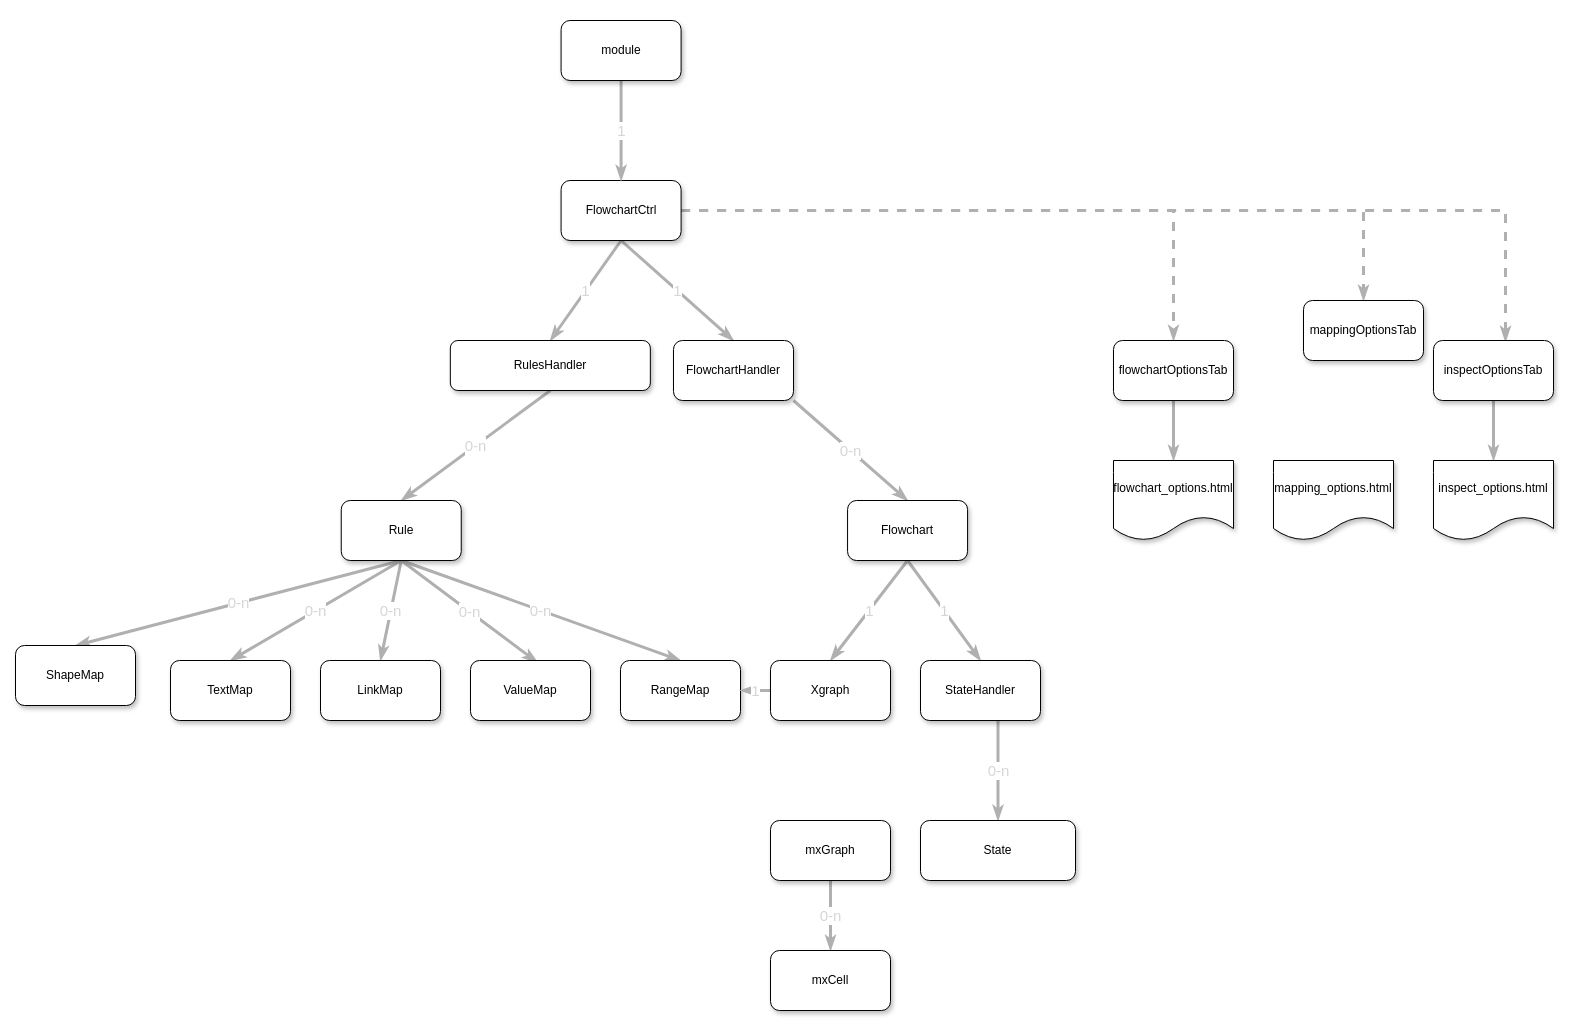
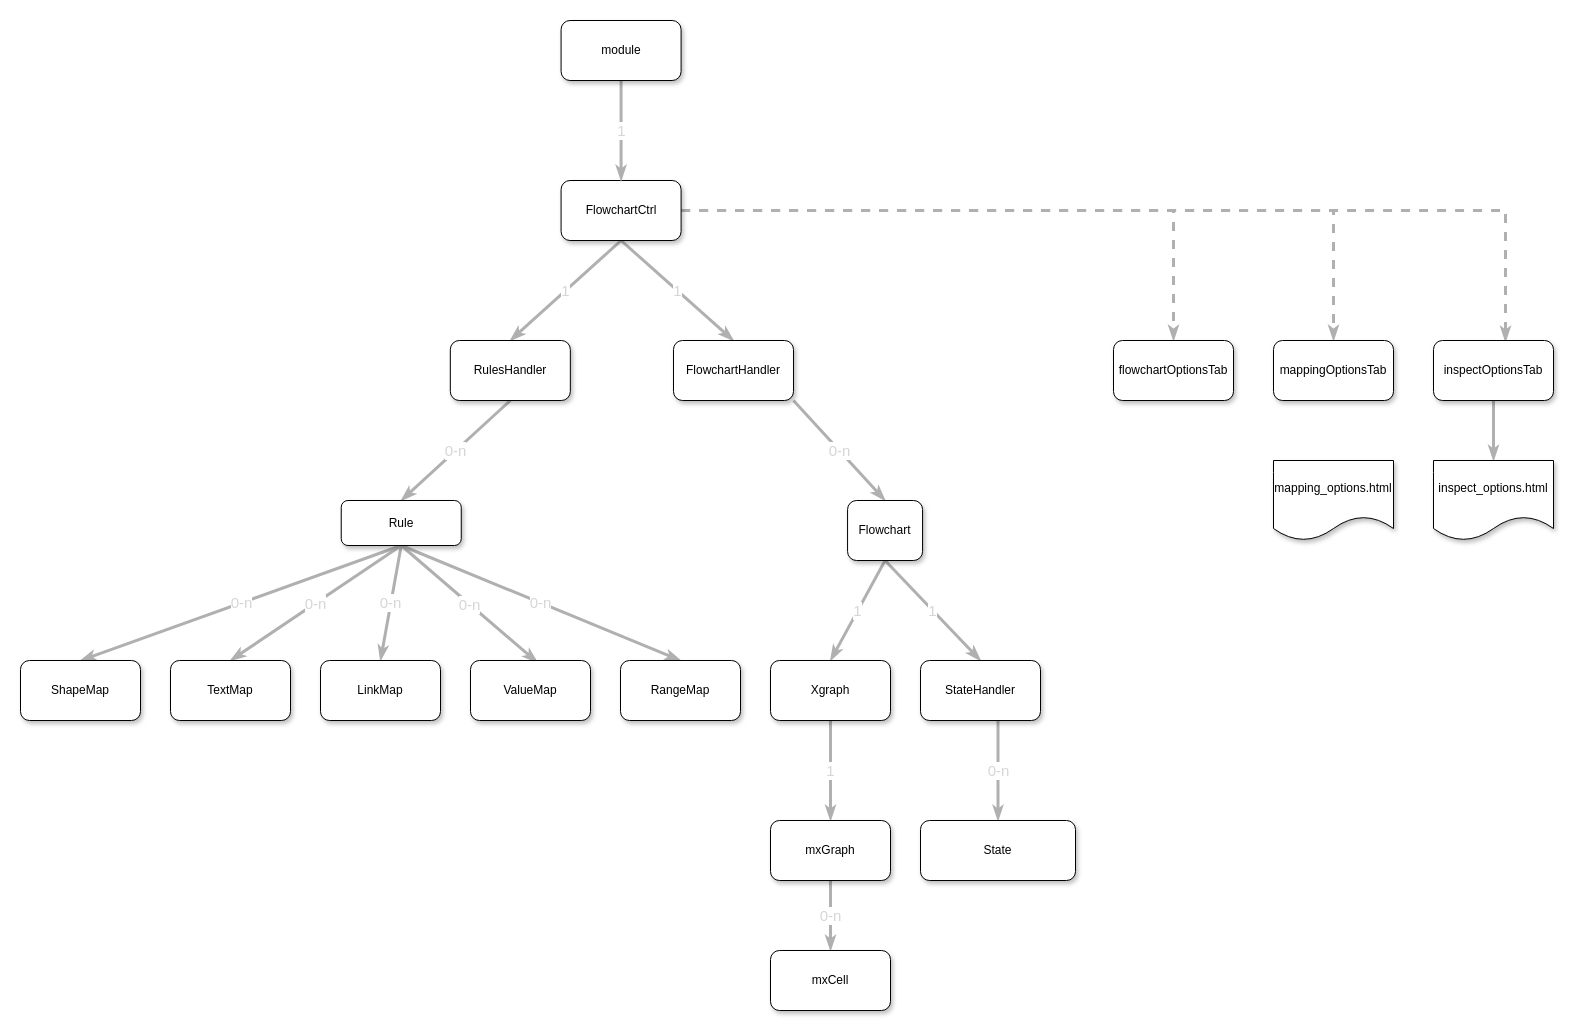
  <mxCell id="0" />
  <mxCell id="1" parent="0" />
  <mxCell id="2" value="1" style="rounded=0;orthogonalLoop=1;jettySize=auto;html=1;exitX=0.5;exitY=1;exitDx=0;exitDy=0;endArrow=classicThin;endFill=1;orthogonal=1;entryX=0.5;entryY=0;entryDx=0;entryDy=0;labelBorderColor=none;labelBackgroundColor=#ffffff;strokeColor=#B0B0B0;strokeWidth=3;fontColor=#D6D6D6;fontSize=15;" parent="1" source="7" target="11" edge="1"><mxGeometry relative="1" as="geometry" /></mxCell>
  <mxCell id="3" value="1" style="rounded=0;orthogonalLoop=1;jettySize=auto;html=1;entryX=0.5;entryY=0;entryDx=0;entryDy=0;exitX=0.5;exitY=1;exitDx=0;exitDy=0;endArrow=classicThin;endFill=1;orthogonal=1;labelBorderColor=none;labelBackgroundColor=#ffffff;strokeColor=#B0B0B0;strokeWidth=3;fontColor=#D6D6D6;fontSize=15;" parent="1" source="7" target="13" edge="1"><mxGeometry relative="1" as="geometry" /></mxCell>
  <mxCell id="4" style="edgeStyle=orthogonalEdgeStyle;rounded=0;orthogonalLoop=1;jettySize=auto;html=1;endArrow=classicThin;endFill=1;dashed=1;labelBorderColor=none;labelBackgroundColor=#ffffff;strokeColor=#B0B0B0;strokeWidth=3;fontColor=#D6D6D6;fontSize=15;" parent="1" source="7" target="37" edge="1"><mxGeometry relative="1" as="geometry" /></mxCell>
  <mxCell id="5" style="edgeStyle=orthogonalEdgeStyle;rounded=0;orthogonalLoop=1;jettySize=auto;html=1;entryX=0.5;entryY=0;entryDx=0;entryDy=0;dashed=1;endArrow=classicThin;endFill=1;labelBorderColor=none;labelBackgroundColor=#ffffff;strokeColor=#B0B0B0;strokeWidth=3;fontColor=#D6D6D6;fontSize=15;" parent="1" source="7" target="38" edge="1"><mxGeometry relative="1" as="geometry" /></mxCell>
  <mxCell id="6" style="edgeStyle=orthogonalEdgeStyle;rounded=0;orthogonalLoop=1;jettySize=auto;html=1;entryX=0.6;entryY=0.017;entryDx=0;entryDy=0;entryPerimeter=0;dashed=1;endArrow=classicThin;endFill=1;labelBorderColor=none;labelBackgroundColor=#ffffff;strokeColor=#B0B0B0;strokeWidth=3;fontColor=#D6D6D6;fontSize=15;" parent="1" source="7" target="40" edge="1"><mxGeometry relative="1" as="geometry" /></mxCell>
  <mxCell id="7" value="FlowchartCtrl" style="rounded=1;whiteSpace=wrap;html=1;fillColor=#FFFFFF;strokeColor=#000000;labelBorderColor=none;shadow=1;gradientColor=none;" parent="1" vertex="1"><mxGeometry x="560.579" y="180" width="120" height="60" as="geometry" /></mxCell>
  <mxCell id="8" value="1" style="rounded=0;orthogonalLoop=1;jettySize=auto;html=1;entryX=0.5;entryY=0;entryDx=0;entryDy=0;endArrow=classicThin;endFill=1;orthogonal=1;labelBorderColor=none;labelBackgroundColor=#ffffff;strokeColor=#B0B0B0;strokeWidth=3;fontColor=#D6D6D6;fontSize=15;" parent="1" source="9" target="7" edge="1"><mxGeometry relative="1" as="geometry" /></mxCell>
  <mxCell id="9" value="module" style="rounded=1;whiteSpace=wrap;html=1;fillColor=#FFFFFF;strokeColor=#000000;labelBorderColor=none;shadow=1;gradientColor=none;" parent="1" vertex="1"><mxGeometry x="560.579" width="120" height="60" as="geometry" y="20" /></mxCell>
  <mxCell id="10" value="0-n" style="rounded=0;orthogonalLoop=1;jettySize=auto;html=1;exitX=0.5;exitY=1;exitDx=0;exitDy=0;entryX=0.5;entryY=0;entryDx=0;entryDy=0;endArrow=classicThin;endFill=1;orthogonal=1;labelBorderColor=none;labelBackgroundColor=#ffffff;strokeColor=#B0B0B0;strokeWidth=3;fontColor=#D6D6D6;fontSize=15;" parent="1" source="11" target="19" edge="1"><mxGeometry relative="1" as="geometry" /></mxCell>
- <mxCell id="11" value="RulesHandler" style="rounded=1;whiteSpace=wrap;html=1;fillColor=#FFFFFF;strokeColor=#000000;labelBorderColor=none;shadow=1;gradientColor=none;" parent="1" vertex="1"><mxGeometry x="449.829" y="340" width="200" height="50" as="geometry" /></mxCell>
+ <mxCell id="11" value="RulesHandler" style="rounded=1;whiteSpace=wrap;html=1;fillColor=#FFFFFF;strokeColor=#000000;labelBorderColor=none;shadow=1;gradientColor=none;" parent="1" vertex="1"><mxGeometry x="449.829" y="340" width="120" height="60" as="geometry" /></mxCell>
  <mxCell id="12" value="0-n" style="rounded=0;orthogonalLoop=1;jettySize=auto;html=1;entryX=0.5;entryY=0;entryDx=0;entryDy=0;endArrow=classicThin;endFill=1;orthogonal=1;labelBorderColor=none;labelBackgroundColor=#ffffff;strokeColor=#B0B0B0;strokeWidth=3;fontColor=#D6D6D6;fontSize=15;" parent="1" source="13" target="22" edge="1"><mxGeometry relative="1" as="geometry" /></mxCell>
  <mxCell id="13" value="FlowchartHandler" style="rounded=1;whiteSpace=wrap;html=1;fillColor=#FFFFFF;strokeColor=#000000;labelBorderColor=none;shadow=1;gradientColor=none;" parent="1" vertex="1"><mxGeometry x="672.992" y="340" width="120" height="60" as="geometry" /></mxCell>
  <mxCell id="14" value="0-n" style="rounded=0;orthogonalLoop=1;jettySize=auto;html=1;exitX=0.5;exitY=1;exitDx=0;exitDy=0;entryX=0.5;entryY=0;entryDx=0;entryDy=0;endArrow=classicThin;endFill=1;orthogonal=1;labelBorderColor=none;labelBackgroundColor=#ffffff;strokeColor=#B0B0B0;strokeWidth=3;fontColor=#D6D6D6;fontSize=15;" parent="1" source="19" target="23" edge="1"><mxGeometry relative="1" as="geometry" /></mxCell>
  <mxCell id="15" value="0-n" style="rounded=0;orthogonalLoop=1;jettySize=auto;html=1;entryX=0.5;entryY=0;entryDx=0;entryDy=0;endArrow=classicThin;endFill=1;exitX=0.5;exitY=1;exitDx=0;exitDy=0;orthogonal=1;labelBorderColor=none;labelBackgroundColor=#ffffff;strokeColor=#B0B0B0;strokeWidth=3;fontColor=#D6D6D6;fontSize=15;" parent="1" source="19" target="24" edge="1"><mxGeometry relative="1" as="geometry" /></mxCell>
  <mxCell id="16" value="0-n" style="rounded=0;orthogonalLoop=1;jettySize=auto;html=1;entryX=0.5;entryY=0;entryDx=0;entryDy=0;endArrow=classicThin;endFill=1;exitX=0.5;exitY=1;exitDx=0;exitDy=0;orthogonal=1;labelBorderColor=none;labelBackgroundColor=#ffffff;strokeColor=#B0B0B0;strokeWidth=3;fontColor=#D6D6D6;fontSize=15;" parent="1" source="19" target="25" edge="1"><mxGeometry relative="1" as="geometry" /></mxCell>
  <mxCell id="17" value="0-n" style="rounded=0;orthogonalLoop=1;jettySize=auto;html=1;entryX=0.558;entryY=0.033;entryDx=0;entryDy=0;entryPerimeter=0;endArrow=classicThin;endFill=1;orthogonal=1;exitX=0.5;exitY=1;exitDx=0;exitDy=0;labelBorderColor=none;labelBackgroundColor=#ffffff;strokeColor=#B0B0B0;strokeWidth=3;fontColor=#D6D6D6;fontSize=15;" parent="1" source="19" target="27" edge="1"><mxGeometry relative="1" as="geometry" /></mxCell>
  <mxCell id="18" value="0-n" style="rounded=0;orthogonalLoop=1;jettySize=auto;html=1;entryX=0.5;entryY=0;entryDx=0;entryDy=0;endArrow=classicThin;endFill=1;orthogonal=1;exitX=0.5;exitY=1;exitDx=0;exitDy=0;labelBorderColor=none;labelBackgroundColor=#ffffff;strokeColor=#B0B0B0;strokeWidth=3;fontColor=#D6D6D6;fontSize=15;" parent="1" source="19" target="26" edge="1"><mxGeometry relative="1" as="geometry" /></mxCell>
- <mxCell id="19" value="Rule" style="rounded=1;whiteSpace=wrap;html=1;fillColor=#FFFFFF;strokeColor=#000000;labelBorderColor=none;shadow=1;gradientColor=none;" parent="1" vertex="1"><mxGeometry x="340.742" y="500" width="120" height="60" as="geometry" /></mxCell>
+ <mxCell id="19" value="Rule" style="rounded=1;whiteSpace=wrap;html=1;fillColor=#FFFFFF;strokeColor=#000000;labelBorderColor=none;shadow=1;gradientColor=none;" parent="1" vertex="1"><mxGeometry x="340.742" y="500" width="120" height="45" as="geometry" /></mxCell>
  <mxCell id="20" value="1" style="rounded=0;orthogonalLoop=1;jettySize=auto;html=1;entryX=0.5;entryY=0;entryDx=0;entryDy=0;endArrow=classicThin;endFill=1;exitX=0.5;exitY=1;exitDx=0;exitDy=0;orthogonal=1;labelBorderColor=none;labelBackgroundColor=#ffffff;strokeColor=#B0B0B0;strokeWidth=3;fontColor=#D6D6D6;fontSize=15;" parent="1" source="22" target="29" edge="1"><mxGeometry relative="1" as="geometry" /></mxCell>
  <mxCell id="21" value="1" style="rounded=0;orthogonalLoop=1;jettySize=auto;html=1;endArrow=classicThin;endFill=1;entryX=0.5;entryY=0;entryDx=0;entryDy=0;exitX=0.5;exitY=1;exitDx=0;exitDy=0;orthogonal=1;labelBorderColor=none;labelBackgroundColor=#ffffff;strokeColor=#B0B0B0;strokeWidth=3;fontColor=#D6D6D6;fontSize=15;" parent="1" source="22" target="33" edge="1"><mxGeometry relative="1" as="geometry" /></mxCell>
- <mxCell id="22" value="Flowchart" style="rounded=1;whiteSpace=wrap;html=1;fillColor=#FFFFFF;strokeColor=#000000;labelBorderColor=none;shadow=1;gradientColor=none;" parent="1" vertex="1"><mxGeometry x="847.068" y="500" width="120" height="60" as="geometry" /></mxCell>
- <mxCell id="23" value="ShapeMap" style="rounded=1;whiteSpace=wrap;html=1;fillColor=#FFFFFF;strokeColor=#000000;labelBorderColor=none;shadow=1;gradientColor=none;" parent="1" vertex="1"><mxGeometry x="15" y="645" width="120" height="60" as="geometry" /></mxCell>
+ <mxCell id="22" value="Flowchart" style="rounded=1;whiteSpace=wrap;html=1;fillColor=#FFFFFF;strokeColor=#000000;labelBorderColor=none;shadow=1;gradientColor=none;" parent="1" vertex="1"><mxGeometry x="847.068" y="500" width="75" height="60" as="geometry" /></mxCell>
+ <mxCell id="23" value="ShapeMap" style="rounded=1;whiteSpace=wrap;html=1;fillColor=#FFFFFF;strokeColor=#000000;labelBorderColor=none;shadow=1;gradientColor=none;" parent="1" vertex="1"><mxGeometry x="20" y="660" width="120" height="60" as="geometry" /></mxCell>
  <mxCell id="24" value="TextMap" style="rounded=1;whiteSpace=wrap;html=1;fillColor=#FFFFFF;strokeColor=#000000;labelBorderColor=none;shadow=1;gradientColor=none;" parent="1" vertex="1"><mxGeometry x="170" y="660" width="120" height="60" as="geometry" /></mxCell>
  <mxCell id="25" value="LinkMap" style="rounded=1;whiteSpace=wrap;html=1;fillColor=#FFFFFF;strokeColor=#000000;labelBorderColor=none;shadow=1;gradientColor=none;" parent="1" vertex="1"><mxGeometry x="320" y="660" width="120" height="60" as="geometry" /></mxCell>
  <mxCell id="26" value="RangeMap" style="rounded=1;whiteSpace=wrap;html=1;fillColor=#FFFFFF;strokeColor=#000000;labelBorderColor=none;shadow=1;gradientColor=none;" parent="1" vertex="1"><mxGeometry x="620" y="660" width="120" height="60" as="geometry" /></mxCell>
  <mxCell id="27" value="ValueMap" style="rounded=1;whiteSpace=wrap;html=1;fillColor=#FFFFFF;strokeColor=#000000;labelBorderColor=none;shadow=1;gradientColor=none;" parent="1" vertex="1"><mxGeometry x="470" y="660" width="120" height="60" as="geometry" /></mxCell>
- <mxCell id="28" value="1" style="rounded=0;orthogonalLoop=1;jettySize=auto;html=1;endArrow=classicThin;endFill=1;orthogonal=1;labelBorderColor=none;labelBackgroundColor=#ffffff;strokeColor=#B0B0B0;strokeWidth=3;fontColor=#D6D6D6;fontSize=15;" parent="1" source="29" target="26" edge="1"><mxGeometry relative="1" as="geometry" /></mxCell>
+ <mxCell id="28" value="1" style="rounded=0;orthogonalLoop=1;jettySize=auto;html=1;endArrow=classicThin;endFill=1;orthogonal=1;labelBorderColor=none;labelBackgroundColor=#ffffff;strokeColor=#B0B0B0;strokeWidth=3;fontColor=#D6D6D6;fontSize=15;" parent="1" source="29" target="31" edge="1"><mxGeometry relative="1" as="geometry" /></mxCell>
  <mxCell id="29" value="Xgraph" style="rounded=1;whiteSpace=wrap;html=1;fillColor=#FFFFFF;strokeColor=#000000;labelBorderColor=none;shadow=1;gradientColor=none;" parent="1" vertex="1"><mxGeometry x="770" y="660" width="120" height="60" as="geometry" /></mxCell>
  <mxCell id="30" value="0-n" style="edgeStyle=none;rounded=0;orthogonalLoop=1;jettySize=auto;html=1;entryX=0.5;entryY=0;entryDx=0;entryDy=0;endArrow=classicThin;endFill=1;labelBorderColor=none;labelBackgroundColor=#ffffff;strokeColor=#B0B0B0;strokeWidth=3;fontColor=#D6D6D6;fontSize=15;" parent="1" source="31" target="35" edge="1"><mxGeometry relative="1" as="geometry" /></mxCell>
  <mxCell id="31" value="mxGraph" style="rounded=1;whiteSpace=wrap;html=1;fillColor=#FFFFFF;strokeColor=#000000;labelBorderColor=none;shadow=1;gradientColor=none;" parent="1" vertex="1"><mxGeometry x="770" y="820" width="120" height="60" as="geometry" /></mxCell>
  <mxCell id="32" value="0-n" style="rounded=0;orthogonalLoop=1;jettySize=auto;html=1;entryX=0.5;entryY=0;entryDx=0;entryDy=0;endArrow=classicThin;endFill=1;orthogonal=1;labelBorderColor=none;labelBackgroundColor=#ffffff;strokeColor=#B0B0B0;strokeWidth=3;fontColor=#D6D6D6;fontSize=15;" parent="1" source="33" target="34" edge="1"><mxGeometry relative="1" as="geometry" /></mxCell>
  <mxCell id="33" value="StateHandler" style="rounded=1;whiteSpace=wrap;html=1;fillColor=#FFFFFF;strokeColor=#000000;labelBorderColor=none;shadow=1;gradientColor=none;" parent="1" vertex="1"><mxGeometry x="920" y="660" width="120" height="60" as="geometry" /></mxCell>
  <mxCell id="34" value="State" style="rounded=1;whiteSpace=wrap;html=1;fillColor=#FFFFFF;strokeColor=#000000;labelBorderColor=none;shadow=1;gradientColor=none;" parent="1" vertex="1"><mxGeometry x="920" y="820" width="155" height="60" as="geometry" /></mxCell>
  <mxCell id="35" value="mxCell" style="rounded=1;whiteSpace=wrap;html=1;fillColor=#FFFFFF;strokeColor=#000000;labelBorderColor=none;shadow=1;gradientColor=none;" parent="1" vertex="1"><mxGeometry x="770" y="950" width="120" height="60" as="geometry" /></mxCell>
- <mxCell id="36" style="edgeStyle=orthogonalEdgeStyle;rounded=0;orthogonalLoop=1;jettySize=auto;html=1;endArrow=classicThin;endFill=1;labelBorderColor=none;labelBackgroundColor=#ffffff;strokeColor=#B0B0B0;strokeWidth=3;fontColor=#D6D6D6;fontSize=15;" parent="1" source="37" target="41" edge="1"><mxGeometry relative="1" as="geometry" /></mxCell>
  <mxCell id="37" value="flowchartOptionsTab" style="rounded=1;whiteSpace=wrap;html=1;fillColor=#FFFFFF;strokeColor=#000000;labelBorderColor=none;shadow=1;gradientColor=none;" parent="1" vertex="1"><mxGeometry x="1113" y="340" width="120" height="60" as="geometry" /></mxCell>
- <mxCell id="38" value="mappingOptionsTab" style="rounded=1;whiteSpace=wrap;html=1;fillColor=#FFFFFF;strokeColor=#000000;labelBorderColor=none;shadow=1;gradientColor=none;" parent="1" vertex="1"><mxGeometry x="1303" y="300" width="120" height="60" as="geometry" /></mxCell>
+ <mxCell id="38" value="mappingOptionsTab" style="rounded=1;whiteSpace=wrap;html=1;fillColor=#FFFFFF;strokeColor=#000000;labelBorderColor=none;shadow=1;gradientColor=none;" parent="1" vertex="1"><mxGeometry x="1273" y="340" width="120" height="60" as="geometry" /></mxCell>
  <mxCell id="39" style="edgeStyle=orthogonalEdgeStyle;rounded=0;orthogonalLoop=1;jettySize=auto;html=1;entryX=0.5;entryY=0;entryDx=0;entryDy=0;endArrow=classicThin;endFill=1;labelBorderColor=none;labelBackgroundColor=#ffffff;strokeColor=#B0B0B0;strokeWidth=3;fontColor=#D6D6D6;fontSize=15;" parent="1" source="40" target="43" edge="1"><mxGeometry relative="1" as="geometry" /></mxCell>
  <mxCell id="40" value="inspectOptionsTab" style="rounded=1;whiteSpace=wrap;html=1;fillColor=#FFFFFF;strokeColor=#000000;labelBorderColor=none;shadow=1;gradientColor=none;glass=0;" parent="1" vertex="1"><mxGeometry x="1433" y="340" width="120" height="60" as="geometry" /></mxCell>
- <mxCell id="41" value="flowchart_options.html" style="shape=document;whiteSpace=wrap;html=1;boundedLbl=1;fillColor=#FFFFFF;strokeColor=#000000;labelBorderColor=none;shadow=1;gradientColor=none;" parent="1" vertex="1"><mxGeometry x="1113" y="460" width="120" height="80" as="geometry" /></mxCell>
  <mxCell id="42" value="mapping_options.html" style="shape=document;whiteSpace=wrap;html=1;boundedLbl=1;fillColor=#FFFFFF;strokeColor=#000000;labelBorderColor=none;shadow=1;gradientColor=none;" parent="1" vertex="1"><mxGeometry x="1273" y="460" width="120" height="80" as="geometry" /></mxCell>
  <mxCell id="43" value="inspect_options.html" style="shape=document;whiteSpace=wrap;html=1;boundedLbl=1;fillColor=#FFFFFF;strokeColor=#000000;labelBorderColor=none;shadow=1;gradientColor=none;" parent="1" vertex="1"><mxGeometry x="1433" y="460" width="120" height="80" as="geometry" /></mxCell>
